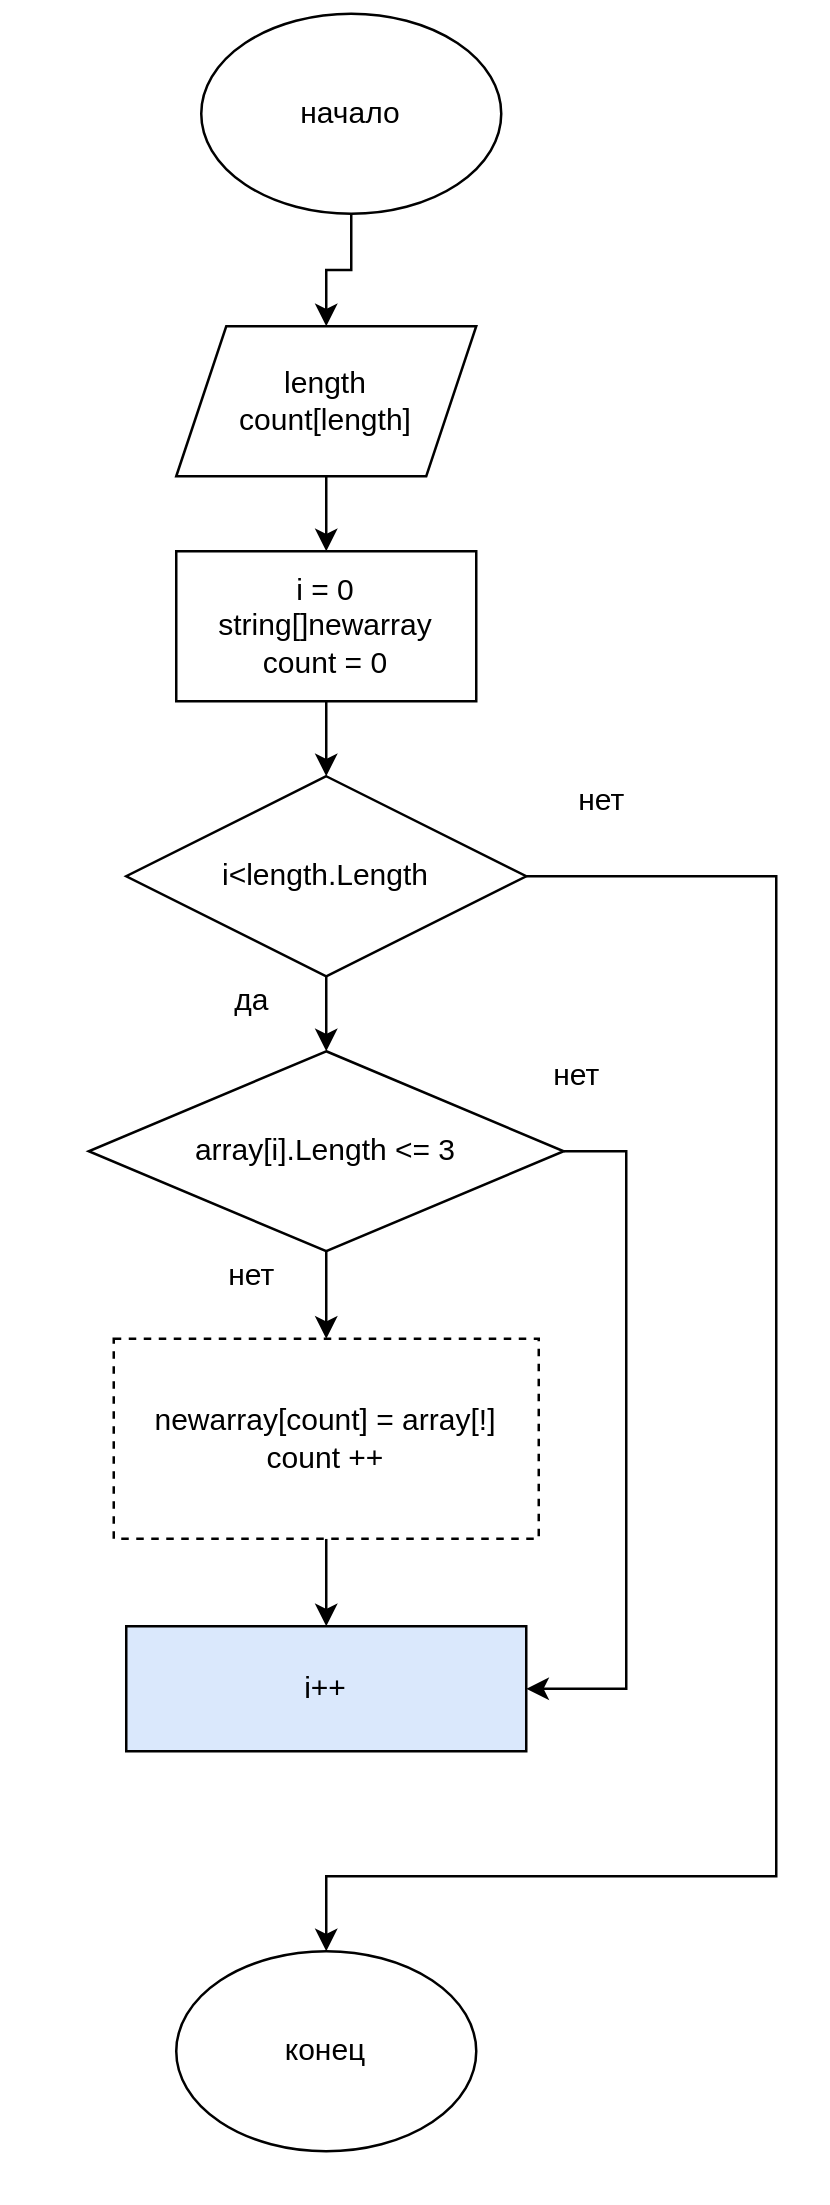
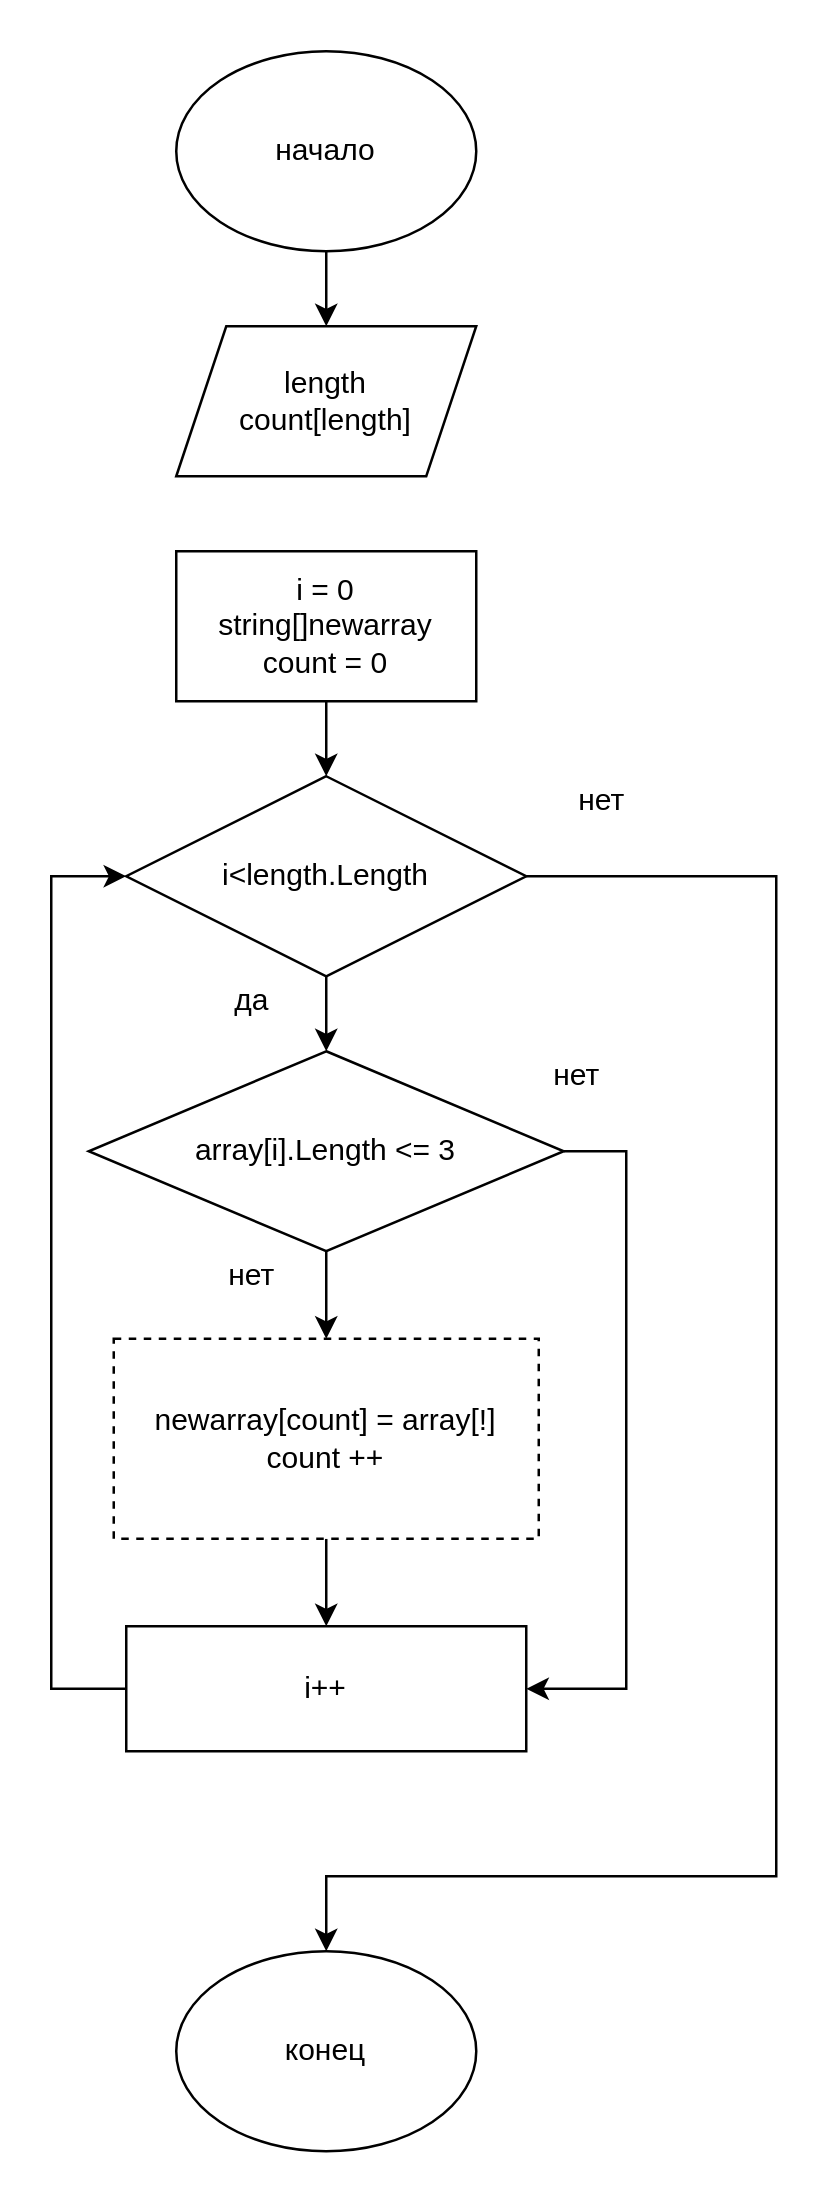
  <mxCell id="0" />
  <mxCell id="1" parent="0" />
  <mxCell id="2" value="" style="edgeStyle=orthogonalEdgeStyle;rounded=0;orthogonalLoop=1;jettySize=auto;html=1;" parent="1" source="3" target="5" edge="1"><mxGeometry relative="1" as="geometry" /></mxCell>
- <mxCell id="3" value="начало" style="ellipse;whiteSpace=wrap;html=1;" parent="1" vertex="1"><mxGeometry x="80" y="5" width="120" height="80" as="geometry" /></mxCell>
- <mxCell id="4" value="" style="edgeStyle=orthogonalEdgeStyle;rounded=0;orthogonalLoop=1;jettySize=auto;html=1;" parent="1" source="5" target="7" edge="1"><mxGeometry relative="1" as="geometry" /></mxCell>
+ <mxCell id="3" value="начало" style="ellipse;whiteSpace=wrap;html=1;" parent="1" vertex="1"><mxGeometry x="70" y="20" width="120" height="80" as="geometry" /></mxCell>
  <mxCell id="5" value="length&lt;br&gt;count[length]" style="shape=parallelogram;perimeter=parallelogramPerimeter;whiteSpace=wrap;html=1;fixedSize=1;" parent="1" vertex="1"><mxGeometry x="70" y="130" width="120" height="60" as="geometry" /></mxCell>
  <mxCell id="6" value="" style="edgeStyle=orthogonalEdgeStyle;rounded=0;orthogonalLoop=1;jettySize=auto;html=1;" parent="1" source="7" target="10" edge="1"><mxGeometry relative="1" as="geometry" /></mxCell>
  <mxCell id="7" value="i = 0&lt;br&gt;string[]newarray&lt;br&gt;count = 0" style="rounded=0;whiteSpace=wrap;html=1;" parent="1" vertex="1"><mxGeometry x="70" y="220" width="120" height="60" as="geometry" /></mxCell>
  <mxCell id="8" value="" style="edgeStyle=orthogonalEdgeStyle;rounded=0;orthogonalLoop=1;jettySize=auto;html=1;" parent="1" source="10" target="13" edge="1"><mxGeometry relative="1" as="geometry" /></mxCell>
  <mxCell id="9" style="edgeStyle=orthogonalEdgeStyle;rounded=0;orthogonalLoop=1;jettySize=auto;html=1;entryX=0.5;entryY=0;entryDx=0;entryDy=0;" parent="1" source="10" edge="1"><mxGeometry relative="1" as="geometry"><Array as="points"><mxPoint x="310" y="350" /><mxPoint x="310" y="750" /><mxPoint x="130" y="750" /></Array><mxPoint x="130" y="780" as="targetPoint" /></mxGeometry></mxCell>
  <mxCell id="10" value="i&amp;lt;length.Length" style="rhombus;whiteSpace=wrap;html=1;" parent="1" vertex="1"><mxGeometry x="50" y="310" width="160" height="80" as="geometry" /></mxCell>
  <mxCell id="11" value="" style="edgeStyle=orthogonalEdgeStyle;rounded=0;orthogonalLoop=1;jettySize=auto;html=1;" parent="1" source="13" target="15" edge="1"><mxGeometry relative="1" as="geometry" /></mxCell>
  <mxCell id="12" style="edgeStyle=orthogonalEdgeStyle;rounded=0;orthogonalLoop=1;jettySize=auto;html=1;entryX=1;entryY=0.5;entryDx=0;entryDy=0;" parent="1" source="13" target="17" edge="1"><mxGeometry relative="1" as="geometry"><Array as="points"><mxPoint x="250" y="460" /><mxPoint x="250" y="675" /></Array></mxGeometry></mxCell>
  <mxCell id="13" value="array[i].Length &amp;lt;= 3" style="rhombus;whiteSpace=wrap;html=1;" parent="1" vertex="1"><mxGeometry x="35" y="420" width="190" height="80" as="geometry" /></mxCell>
  <mxCell id="14" value="" style="edgeStyle=orthogonalEdgeStyle;rounded=0;orthogonalLoop=1;jettySize=auto;html=1;" parent="1" source="15" target="17" edge="1"><mxGeometry relative="1" as="geometry" /></mxCell>
  <mxCell id="15" value="newarray[count] = array[!]&lt;br&gt;count ++" style="rounded=0;whiteSpace=wrap;html=1;dashed=1;" parent="1" vertex="1"><mxGeometry x="45" y="535" width="170" height="80" as="geometry" /></mxCell>
- <mxCell id="17" value="i++" style="rounded=0;whiteSpace=wrap;html=1;fillColor=#dae8fc;" parent="1" vertex="1"><mxGeometry x="50" y="650" width="160" height="50" as="geometry" /></mxCell>
+ <mxCell id="16" style="edgeStyle=orthogonalEdgeStyle;rounded=0;orthogonalLoop=1;jettySize=auto;html=1;entryX=0;entryY=0.5;entryDx=0;entryDy=0;" parent="1" source="17" target="10" edge="1"><mxGeometry relative="1" as="geometry"><Array as="points"><mxPoint x="20" y="675" /><mxPoint x="20" y="350" /></Array></mxGeometry></mxCell>
+ <mxCell id="17" value="i++" style="rounded=0;whiteSpace=wrap;html=1;" parent="1" vertex="1"><mxGeometry x="50" y="650" width="160" height="50" as="geometry" /></mxCell>
  <mxCell id="18" value="да" style="text;html=1;align=center;verticalAlign=middle;resizable=0;points=[];autosize=1;strokeColor=none;fillColor=none;" parent="1" vertex="1"><mxGeometry x="80" y="385" width="40" height="30" as="geometry" /></mxCell>
  <mxCell id="19" value="нет" style="text;html=1;align=center;verticalAlign=middle;resizable=0;points=[];autosize=1;strokeColor=none;fillColor=none;" parent="1" vertex="1"><mxGeometry x="220" y="305" width="40" height="30" as="geometry" /></mxCell>
  <mxCell id="20" value="нет" style="text;html=1;align=center;verticalAlign=middle;resizable=0;points=[];autosize=1;strokeColor=none;fillColor=none;" parent="1" vertex="1"><mxGeometry x="210" y="415" width="40" height="30" as="geometry" /></mxCell>
  <mxCell id="21" value="нет" style="text;html=1;align=center;verticalAlign=middle;resizable=0;points=[];autosize=1;strokeColor=none;fillColor=none;" parent="1" vertex="1"><mxGeometry x="80" y="495" width="40" height="30" as="geometry" /></mxCell>
  <mxCell id="22" value="конец" style="ellipse;whiteSpace=wrap;html=1;" parent="1" vertex="1"><mxGeometry x="70" y="780" width="120" height="80" as="geometry" /></mxCell>
